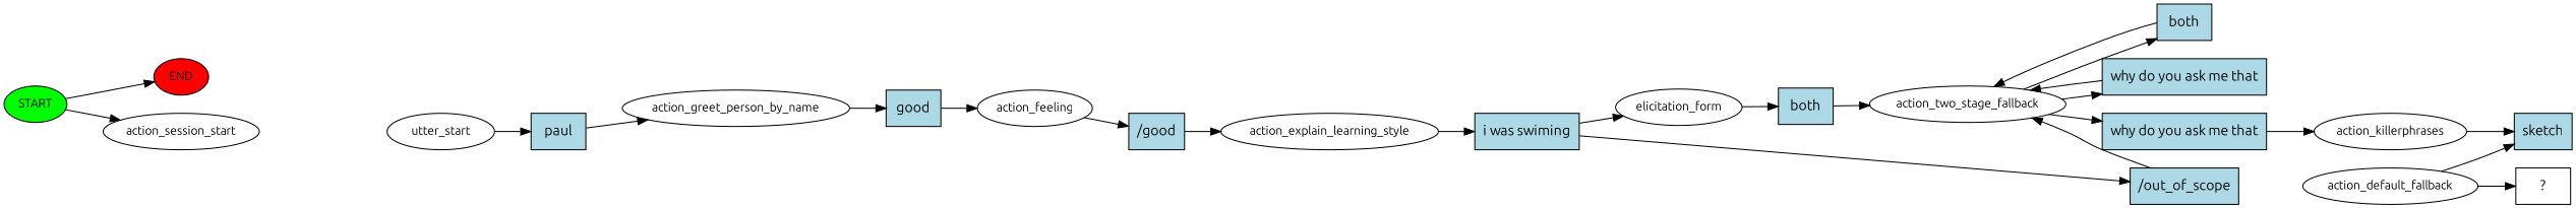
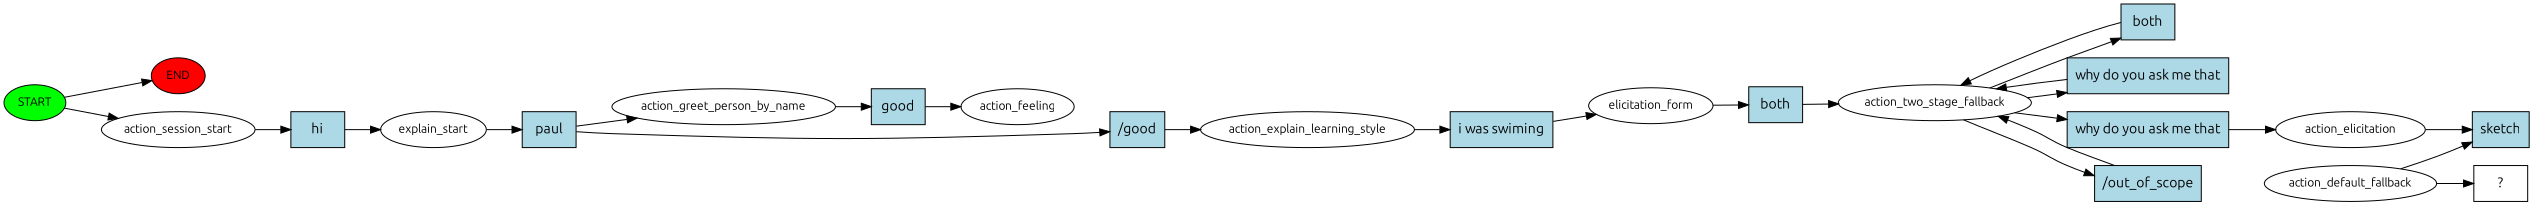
  digraph {
    fontname=Ubuntu
    rankdir=LR
    node [fillcolor=lightblue fontname=Ubuntu style=filled shape=rect]
    edge [fontname=Ubuntu]
    n1 [fillcolor=green fontsize=12 label=START shape=""]
    n2 [fillcolor=red fontsize=12 label=END shape=""]
    n3 [fontsize=12 label=action_session_start fillcolor="" style="" shape=""]
-   n5 [fontsize=12 label=utter_start fillcolor="" style="" shape=""]
+   n4 [label=hi]
+   n5 [fontsize=12 label=explain_start fillcolor="" style="" shape=""]
    n6 [label=paul]
    n7 [fontsize=12 label=action_greet_person_by_name fillcolor="" style="" shape=""]
    n8 [label=good]
    n9 [fontsize=12 label=action_feeling fillcolor="" style="" shape=""]
    n10 [label="/good"]
    n11 [fontsize=12 label=action_explain_learning_style fillcolor="" style="" shape=""]
    n12 [label="i was swiming"]
    n13 [fontsize=12 label=elicitation_form fillcolor="" style="" shape=""]
    n14 [label=both]
    n15 [fontsize=12 label=action_two_stage_fallback fillcolor="" style="" shape=""]
    n16 [label=both]
    n17 [label="/out_of_scope"]
    n18 [label="why do you ask me that"]
    n19 [label="why do you ask me that"]
-   n20 [fontsize=12 label=action_killerphrases fillcolor="" style="" shape=""]
+   n20 [fontsize=12 label=action_elicitation fillcolor="" style="" shape=""]
    n21 [label=sketch]
    n22 [fontsize=12 label=action_default_fallback fillcolor="" style="" shape=""]
    n23 [label="  ?  " fillcolor="" style=""]
    n1 -> n2
    n1 -> n3
+   n3 -> n4
+   n4 -> n5
    n5 -> n6
    n6 -> n7
    n7 -> n8
    n8 -> n9
-   n9 -> n10
+   n6 -> n10
    n10 -> n11
    n11 -> n12
    n12 -> n13
    n13 -> n14
    n14 -> n15
    n15 -> n16
-   n12 -> n17
+   n15 -> n17
    n15 -> n18
    n15 -> n19
    n16 -> n15
    n17 -> n15
    n18 -> n15
    n19 -> n20
    n20 -> n21
    n22 -> n21
    n22 -> n23
  }
